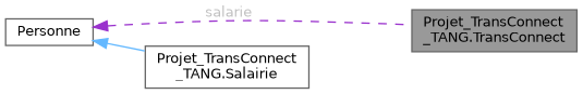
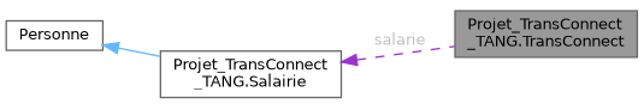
  digraph {
    rankdir=LR
    node [color=gray40 fillcolor=white fontname=Helvetica fontsize=10 shape=box style=filled]
    edge [dir=back fontname=Helvetica fontsize=10 labelfontname=Helvetica labelfontsize=10]
    n1 [fillcolor=grey60 fontcolor=black height=0.2 label="Projet_TransConnect\l_TANG.TransConnect" width=0.4]
    n2 [height=0.2 label="Projet_TransConnect\l_TANG.Salairie" width=0.4]
    n3 [height=0.2 label=Personne width=0.4]
-   n3 -> n1 [color=darkorchid3 fontcolor=grey label=" salarie" style=dashed]
+   n2 -> n1 [color=darkorchid3 fontcolor=grey label=" salarie" style=dashed]
    n3 -> n2 [color=steelblue1 style=solid]
  }
